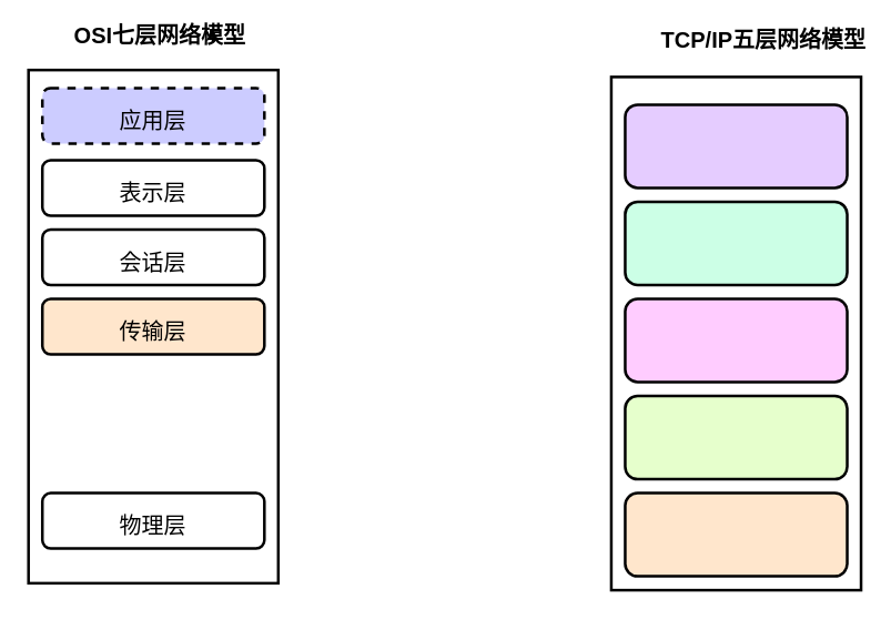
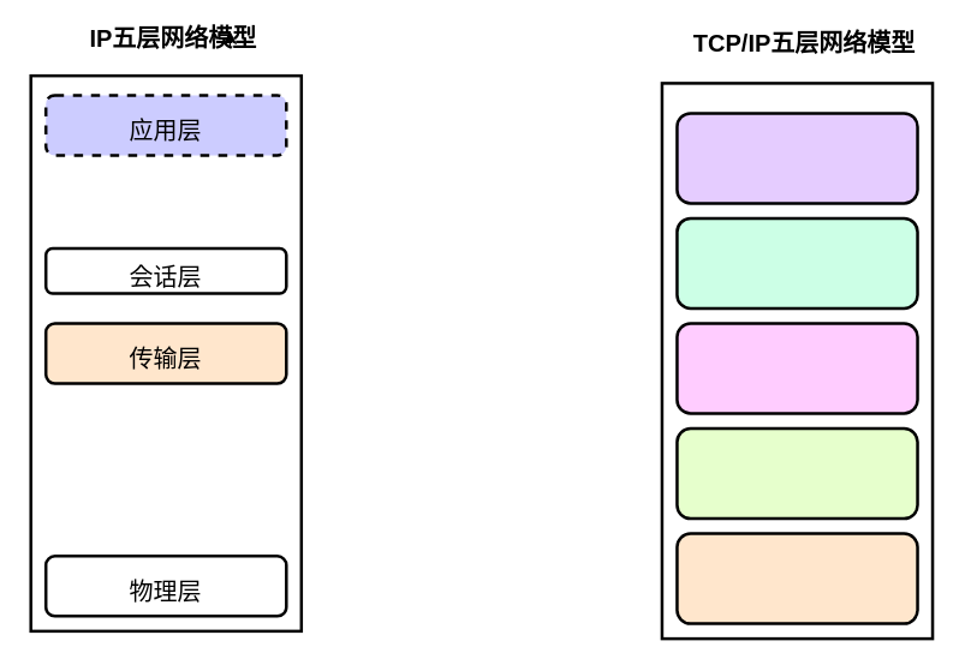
  <mxCell id="0" />
  <mxCell id="1" parent="0" />
  <mxCell id="2" value="" style="rounded=0;whiteSpace=wrap;html=1;strokeWidth=2;" vertex="1" parent="1"><mxGeometry x="20" y="50" width="180" height="370" as="geometry" /></mxCell>
- <mxCell id="3" value="OSI七层网络模型" style="text;html=1;strokeColor=none;fillColor=none;align=center;verticalAlign=middle;whiteSpace=wrap;rounded=0;fontFamily=Helvetica;fontSize=16;fontStyle=1" vertex="1" parent="1"><mxGeometry x="40" y="20" width="150" height="10" as="geometry" /></mxCell>
+ <mxCell id="3" value="IP五层网络模型" style="text;html=1;strokeColor=none;fillColor=none;align=center;verticalAlign=middle;whiteSpace=wrap;rounded=0;fontFamily=Helvetica;fontSize=16;fontStyle=1" vertex="1" parent="1"><mxGeometry x="40" y="20" width="150" height="10" as="geometry" /></mxCell>
  <mxCell id="4" style="edgeStyle=orthogonalEdgeStyle;rounded=0;orthogonalLoop=1;jettySize=auto;html=1;exitX=0.75;exitY=1;exitDx=0;exitDy=0;entryX=0.75;entryY=0;entryDx=0;entryDy=0;fontFamily=Helvetica;fontSize=16;" edge="1" parent="1" source="3" target="3"><mxGeometry relative="1" as="geometry" /></mxCell>
- <mxCell id="5" value="TCP/IP五层网络模型" style="text;html=1;strokeColor=none;fillColor=none;align=center;verticalAlign=middle;whiteSpace=wrap;rounded=0;fontFamily=Helvetica;fontSize=16;fontStyle=1" vertex="1" parent="1"><mxGeometry x="465" y="20" width="170" height="15" as="geometry" /></mxCell>
- <mxCell id="6" value="物理层" style="rounded=1;whiteSpace=wrap;html=1;strokeWidth=2;fontFamily=Helvetica;fontSize=16;spacingBottom=-7;" vertex="1" parent="1"><mxGeometry x="30" y="355" width="160" height="40" as="geometry" /></mxCell>
+ <mxCell id="5" value="TCP/IP五层网络模型" style="text;html=1;strokeColor=none;fillColor=none;align=center;verticalAlign=middle;whiteSpace=wrap;rounded=0;fontFamily=Helvetica;fontSize=16;fontStyle=1" vertex="1" parent="1"><mxGeometry x="450" y="20" width="170" height="15" as="geometry" /></mxCell>
+ <mxCell id="6" value="物理层" style="rounded=1;whiteSpace=wrap;html=1;strokeWidth=2;fontFamily=Helvetica;fontSize=16;spacingBottom=-7;" vertex="1" parent="1"><mxGeometry x="30" y="370" width="160" height="40" as="geometry" /></mxCell>
  <mxCell id="7" value="" style="rounded=0;whiteSpace=wrap;html=1;strokeWidth=2;" vertex="1" parent="1"><mxGeometry x="440" y="55" width="180" height="370" as="geometry" /></mxCell>
  <mxCell id="8" value="" style="rounded=1;whiteSpace=wrap;html=1;strokeWidth=2;fontFamily=Helvetica;fontSize=16;spacingBottom=-7;fillColor=#FFE6CC;" vertex="1" parent="1"><mxGeometry x="450" y="355" width="160" height="60" as="geometry" /></mxCell>
  <mxCell id="9" value="" style="rounded=1;whiteSpace=wrap;html=1;strokeWidth=2;fontFamily=Helvetica;fontSize=16;spacingBottom=-7;fillColor=#E6FFCC;" vertex="1" parent="1"><mxGeometry x="450" y="285" width="160" height="60" as="geometry" /></mxCell>
  <mxCell id="10" value="" style="rounded=1;whiteSpace=wrap;html=1;strokeWidth=2;fontFamily=Helvetica;fontSize=16;spacingBottom=-7;fillColor=#FFCCFF;" vertex="1" parent="1"><mxGeometry x="450" y="215" width="160" height="60" as="geometry" /></mxCell>
  <mxCell id="11" value="" style="rounded=1;whiteSpace=wrap;html=1;strokeWidth=2;fontFamily=Helvetica;fontSize=16;spacingBottom=-7;fillColor=#CCFFE6;" vertex="1" parent="1"><mxGeometry x="450" y="145" width="160" height="60" as="geometry" /></mxCell>
  <mxCell id="12" value="" style="rounded=1;whiteSpace=wrap;html=1;strokeWidth=2;fontFamily=Helvetica;fontSize=16;spacingBottom=-7;fillColor=#E5CCFF;" vertex="1" parent="1"><mxGeometry x="450" y="75" width="160" height="60" as="geometry" /></mxCell>
  <mxCell id="13" value="传输层" style="rounded=1;whiteSpace=wrap;html=1;strokeWidth=2;fontFamily=Helvetica;fontSize=16;spacingBottom=-7;fillColor=#ffe6cc;" vertex="1" parent="1"><mxGeometry x="30" y="215" width="160" height="40" as="geometry" /></mxCell>
- <mxCell id="14" value="会话层" style="rounded=1;whiteSpace=wrap;html=1;strokeWidth=2;fontFamily=Helvetica;fontSize=16;spacingBottom=-7;" vertex="1" parent="1"><mxGeometry x="30" y="165" width="160" height="40" as="geometry" /></mxCell>
- <mxCell id="15" value="表示层" style="rounded=1;whiteSpace=wrap;html=1;strokeWidth=2;fontFamily=Helvetica;fontSize=16;spacingBottom=-7;" vertex="1" parent="1"><mxGeometry x="30" y="115" width="160" height="40" as="geometry" /></mxCell>
+ <mxCell id="14" value="会话层" style="rounded=1;whiteSpace=wrap;html=1;strokeWidth=2;fontFamily=Helvetica;fontSize=16;spacingBottom=-7;" vertex="1" parent="1"><mxGeometry x="30" y="165" width="160" height="30" as="geometry" /></mxCell>
  <mxCell id="16" value="应用层" style="rounded=1;whiteSpace=wrap;html=1;strokeWidth=2;fontFamily=Helvetica;fontSize=16;spacingBottom=-7;fillColor=#CCCCFF;dashed=1;" vertex="1" parent="1"><mxGeometry x="30" y="63" width="160" height="40" as="geometry" /></mxCell>
